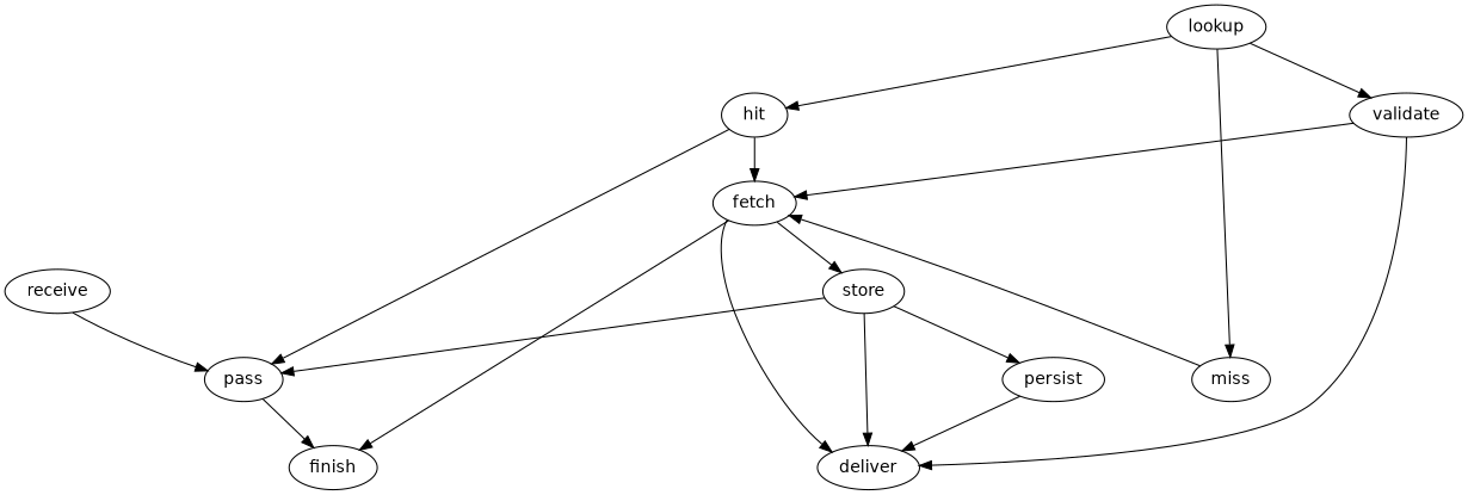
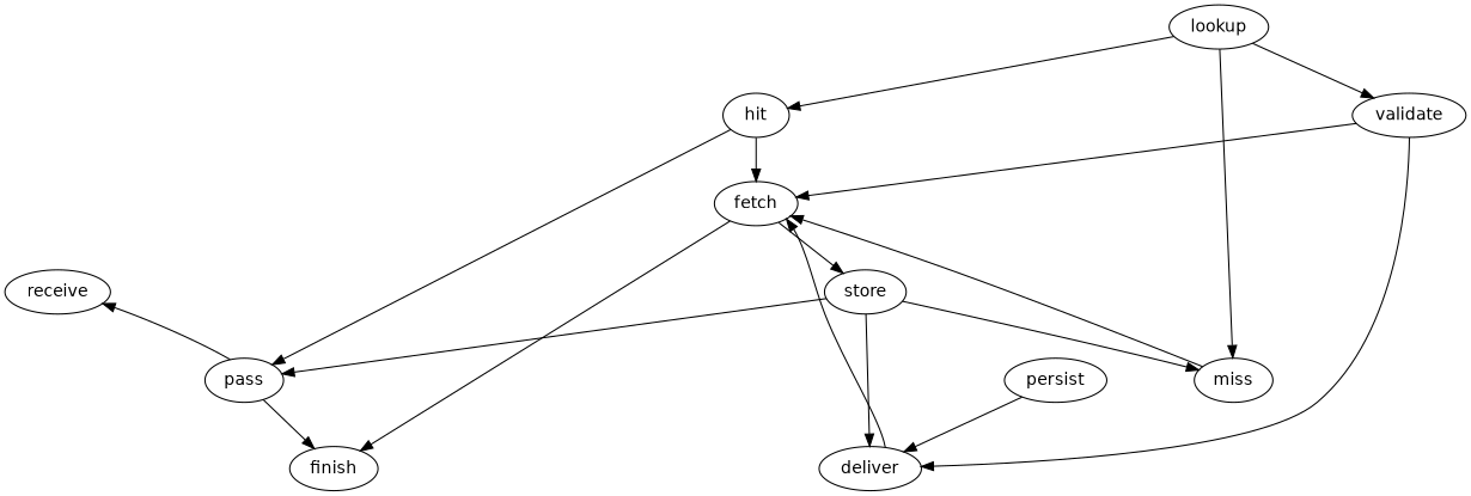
  digraph {
    nodesep=1.0
    node [fontname=Helvetica]
    edge [fontname=Helvetica]
    receive
    pass
    finish
    lookup
    hit
    validate
    miss
    fetch
    deliver
    store
    persist
-   receive -> pass
+   pass -> receive
    pass -> finish
    lookup -> hit
    lookup -> validate
    lookup -> miss
    hit -> pass
    hit -> fetch
    validate -> fetch
    validate -> deliver
    miss -> fetch
    fetch -> finish
-   fetch -> deliver
+   deliver -> fetch
    fetch -> store
    store -> pass
    store -> deliver
-   store -> persist
+   store -> miss
    persist -> deliver
  }
